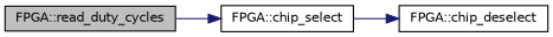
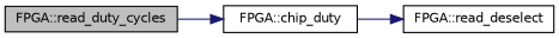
  digraph {
    rankdir=LR
    node [color=black fillcolor=white fontname=Helvetica fontsize=10 shape=record style=filled]
    edge [color=midnightblue fontname=Helvetica fontsize=10 labelfontname=Helvetica labelfontsize=10 style=solid]
    n1 [fillcolor=grey75 fontcolor=black height=0.2 label="FPGA::read_duty_cycles" width=0.4]
-   n2 [height=0.2 label="FPGA::chip_select" width=0.4]
-   n3 [height=0.2 label="FPGA::chip_deselect" width=0.4]
+   n2 [height=0.2 label="FPGA::chip_duty" width=0.4]
+   n3 [height=0.2 label="FPGA::read_deselect" width=0.4]
    n1 -> n2
    n2 -> n3
  }
